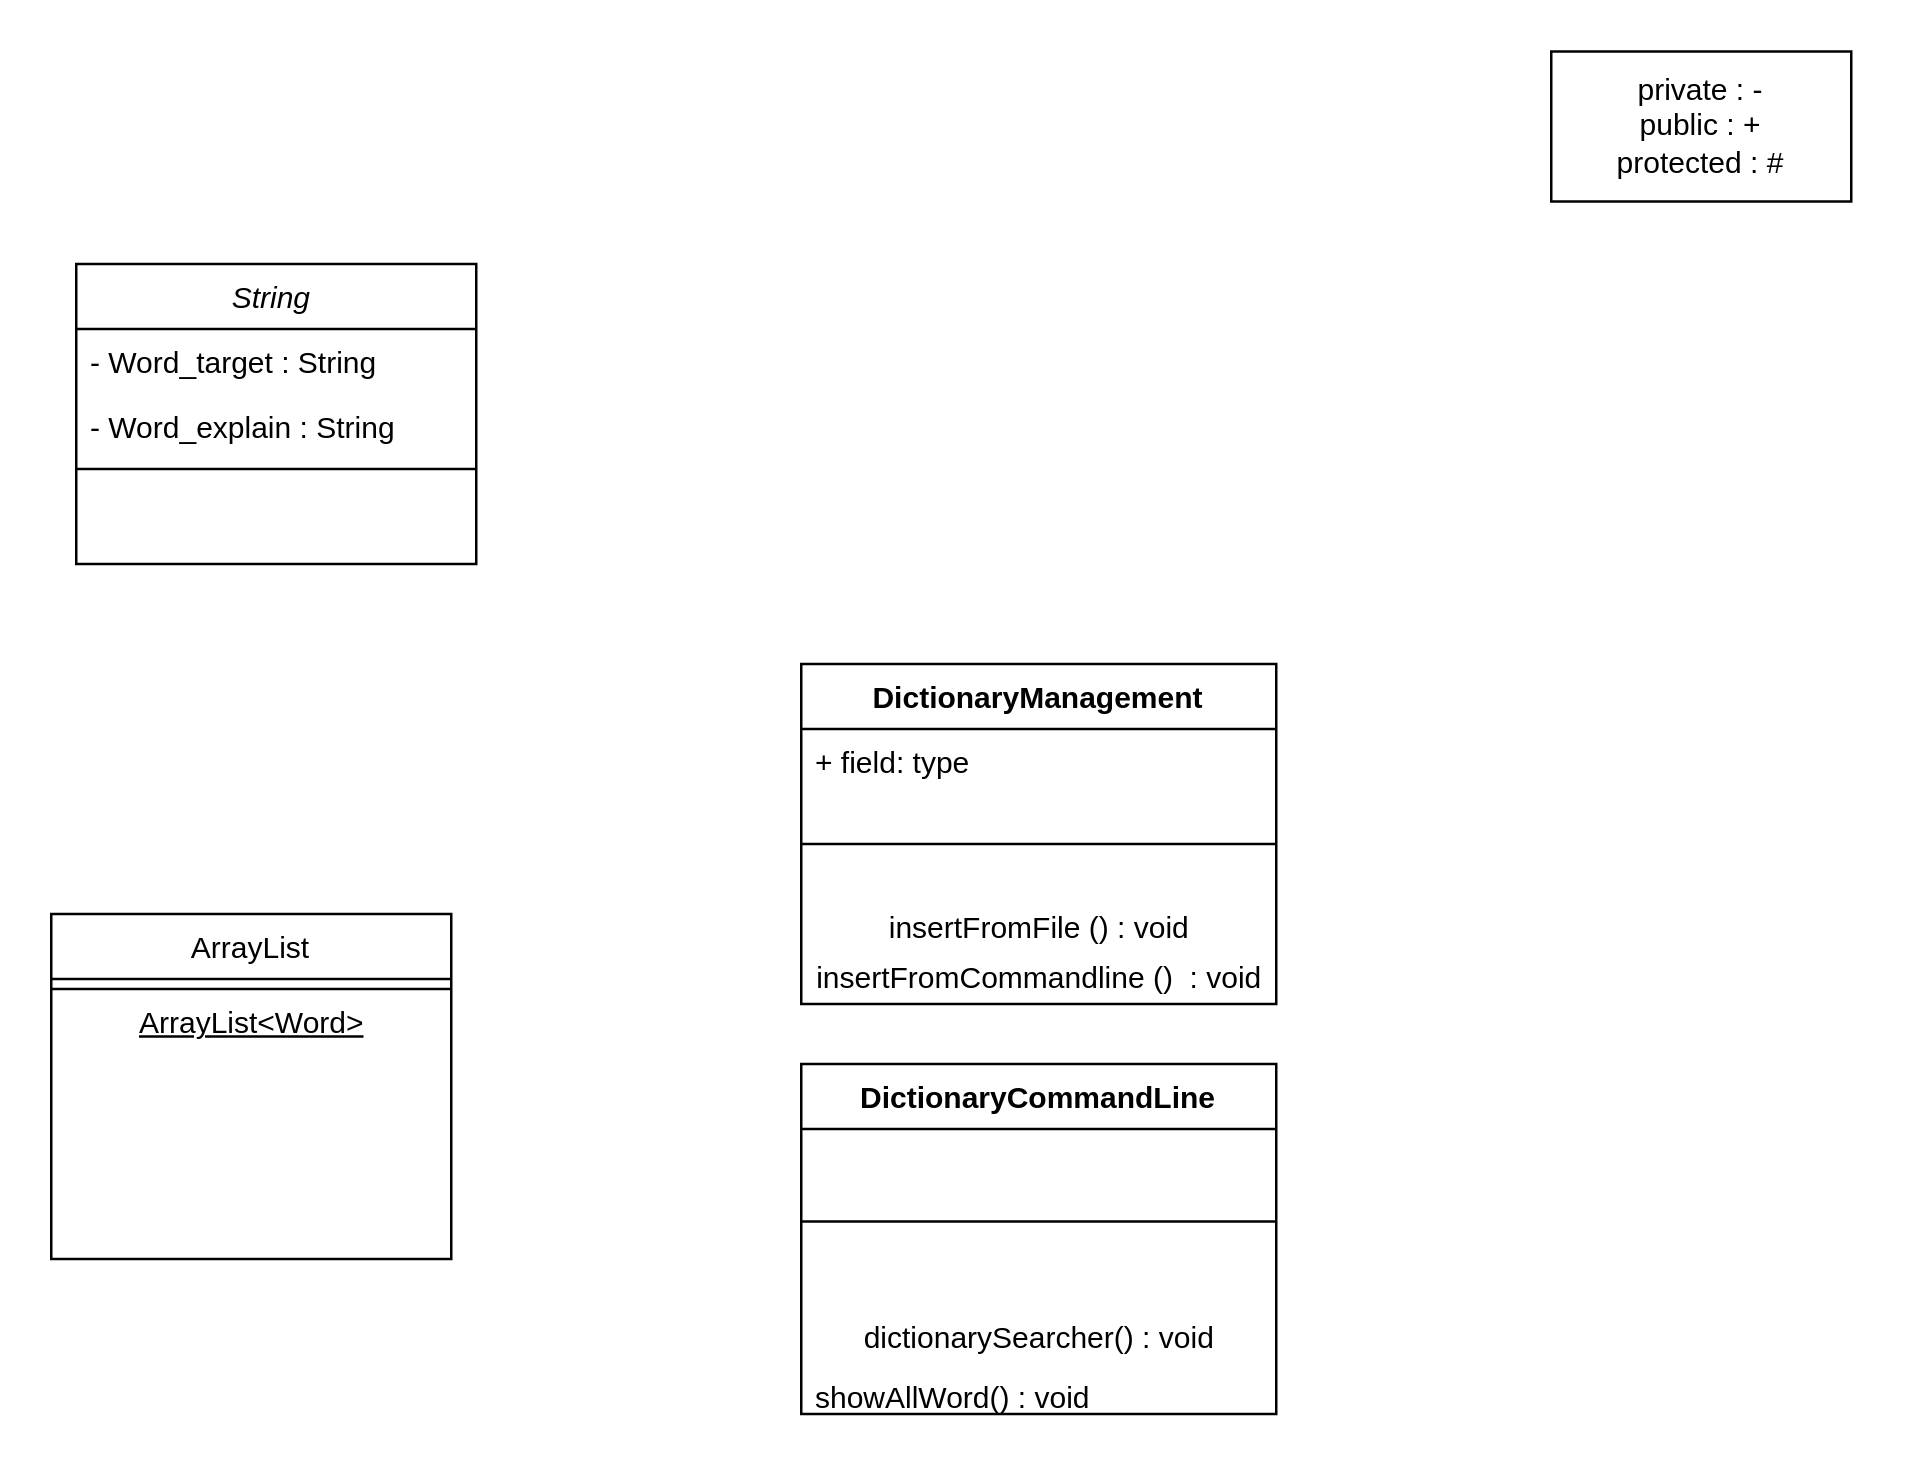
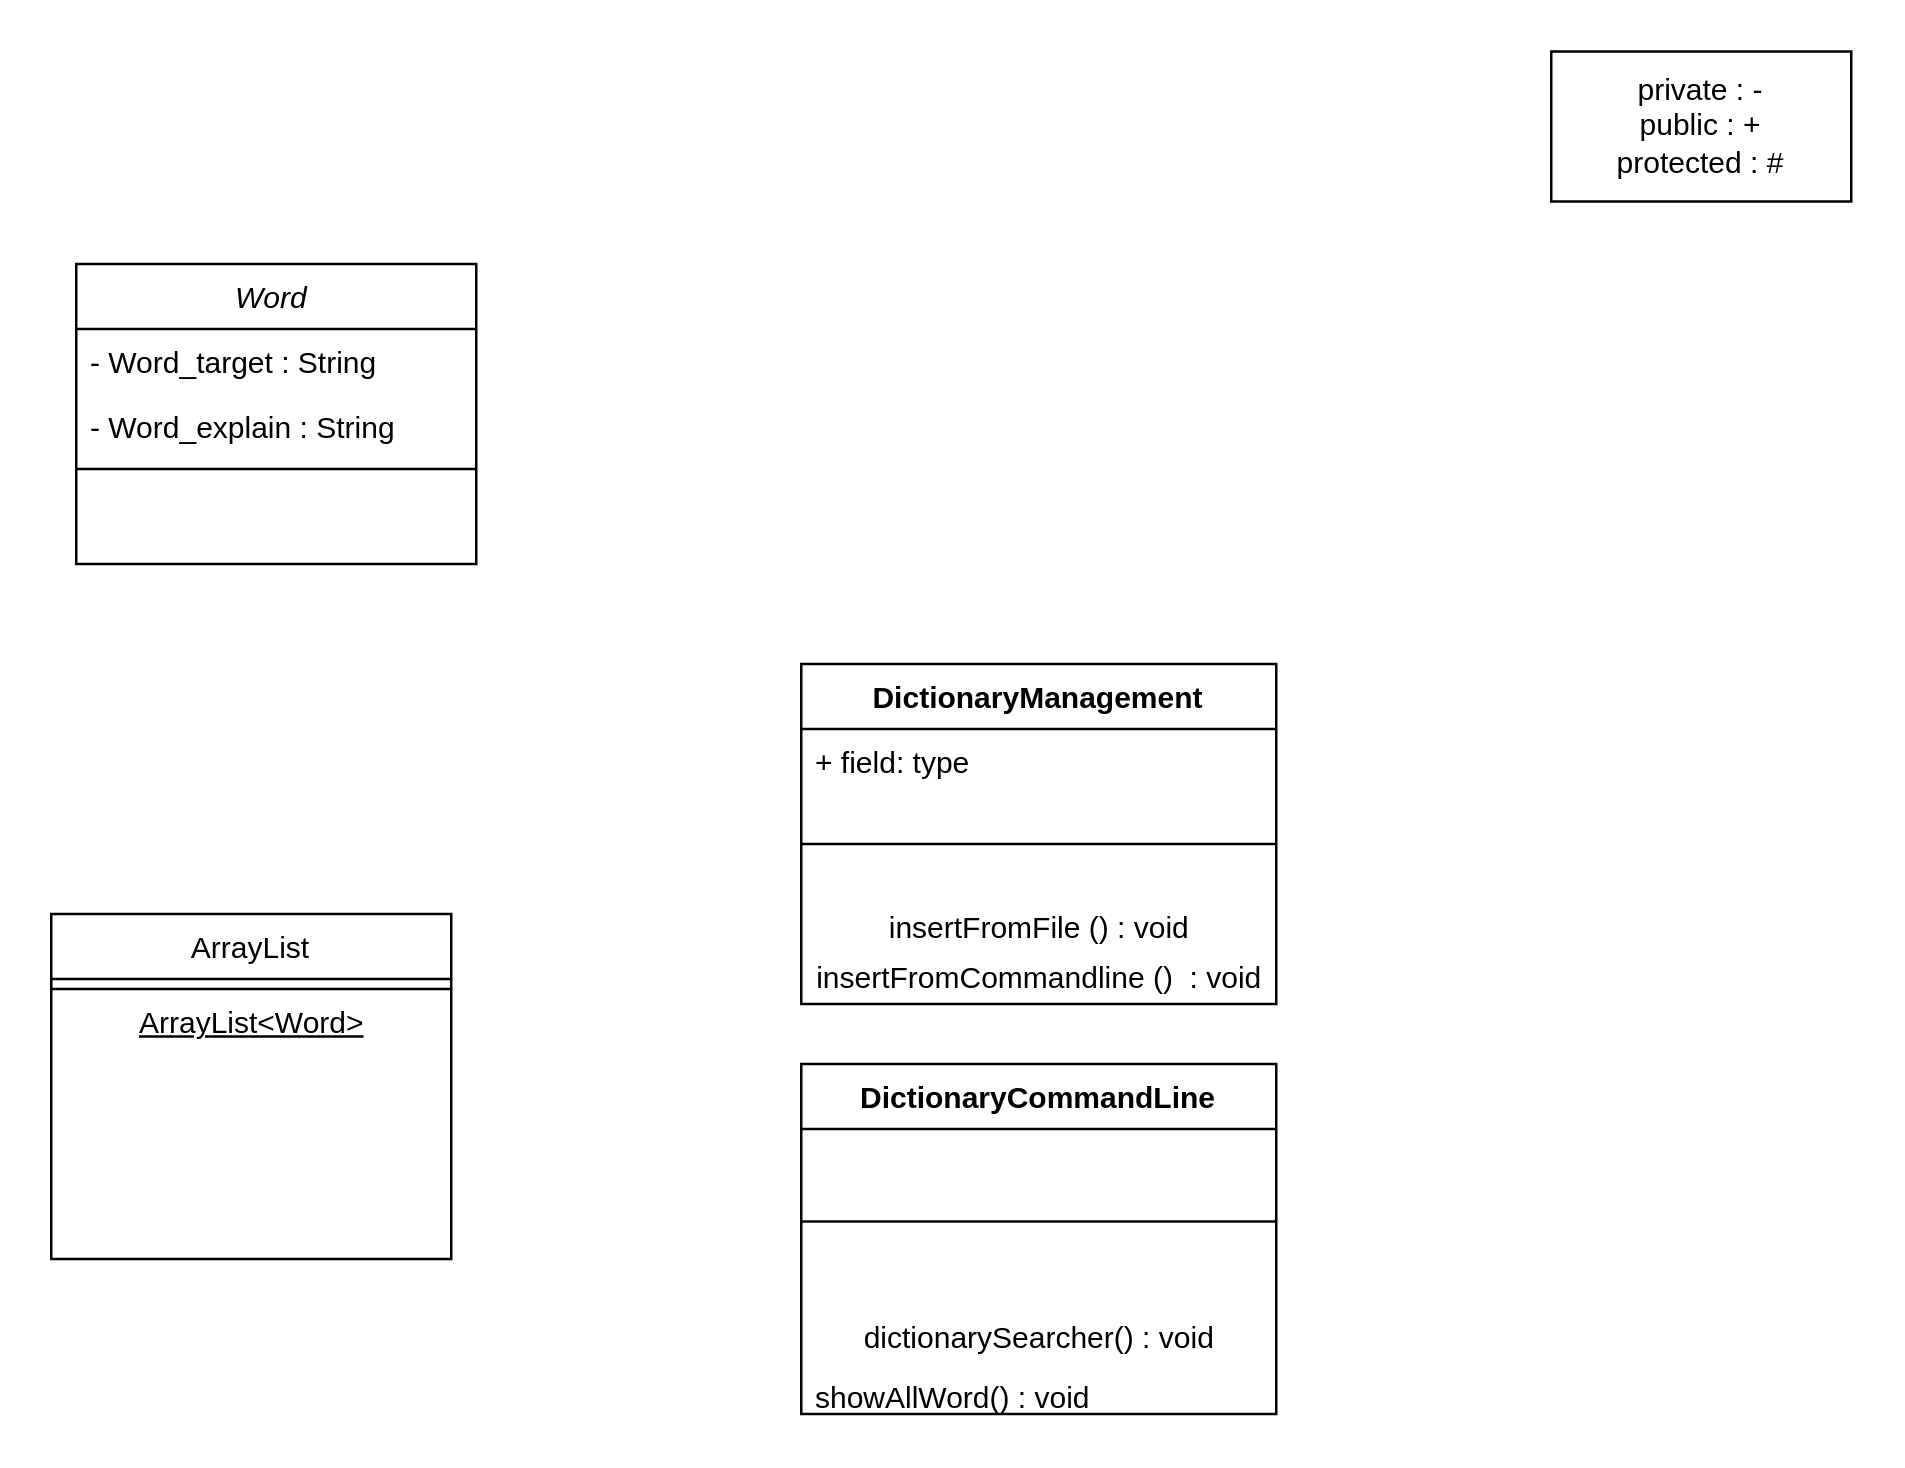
  <mxCell id="0" />
  <mxCell id="1" parent="0" />
- <mxCell id="2" value="String " style="swimlane;fontStyle=2;align=center;verticalAlign=top;childLayout=stackLayout;horizontal=1;startSize=26;horizontalStack=0;resizeParent=1;resizeLast=0;collapsible=1;marginBottom=0;rounded=0;shadow=0;strokeWidth=1;" parent="1" vertex="1"><mxGeometry x="30" y="105" width="160" height="120" as="geometry"><mxRectangle x="230" y="140" width="160" height="26" as="alternateBounds" /></mxGeometry></mxCell>
+ <mxCell id="2" value="Word " style="swimlane;fontStyle=2;align=center;verticalAlign=top;childLayout=stackLayout;horizontal=1;startSize=26;horizontalStack=0;resizeParent=1;resizeLast=0;collapsible=1;marginBottom=0;rounded=0;shadow=0;strokeWidth=1;" parent="1" vertex="1"><mxGeometry x="30" y="105" width="160" height="120" as="geometry"><mxRectangle x="230" y="140" width="160" height="26" as="alternateBounds" /></mxGeometry></mxCell>
  <mxCell id="3" value="- Word_target : String       " style="text;align=left;verticalAlign=top;spacingLeft=4;spacingRight=4;overflow=hidden;rotatable=0;points=[[0,0.5],[1,0.5]];portConstraint=eastwest;" parent="2" vertex="1"><mxGeometry y="26" width="160" height="26" as="geometry" /></mxCell>
  <mxCell id="4" value="- Word_explain : String" style="text;align=left;verticalAlign=top;spacingLeft=4;spacingRight=4;overflow=hidden;rotatable=0;points=[[0,0.5],[1,0.5]];portConstraint=eastwest;rounded=0;shadow=0;html=0;" parent="2" vertex="1"><mxGeometry y="52" width="160" height="26" as="geometry" /></mxCell>
  <mxCell id="5" value="" style="line;html=1;strokeWidth=1;align=left;verticalAlign=middle;spacingTop=-1;spacingLeft=3;spacingRight=3;rotatable=0;labelPosition=right;points=[];portConstraint=eastwest;" parent="2" vertex="1"><mxGeometry y="78" width="160" height="8" as="geometry" /></mxCell>
  <mxCell id="6" value="ArrayList" style="swimlane;fontStyle=0;align=center;verticalAlign=top;childLayout=stackLayout;horizontal=1;startSize=26;horizontalStack=0;resizeParent=1;resizeLast=0;collapsible=1;marginBottom=0;rounded=0;shadow=0;strokeWidth=1;" parent="1" vertex="1"><mxGeometry x="20" y="365" width="160" height="138" as="geometry"><mxRectangle x="130" y="380" width="160" height="26" as="alternateBounds" /></mxGeometry></mxCell>
  <mxCell id="7" value="" style="line;html=1;strokeWidth=1;align=left;verticalAlign=middle;spacingTop=-1;spacingLeft=3;spacingRight=3;rotatable=0;labelPosition=right;points=[];portConstraint=eastwest;" parent="6" vertex="1"><mxGeometry y="26" width="160" height="8" as="geometry" /></mxCell>
  <mxCell id="8" value="&lt;u&gt;ArrayList&amp;lt;Word&amp;gt;&lt;/u&gt;" style="text;html=1;align=center;verticalAlign=middle;resizable=0;points=[];autosize=1;strokeColor=none;fillColor=none;" vertex="1" parent="6"><mxGeometry y="34" width="160" height="20" as="geometry" /></mxCell>
  <mxCell id="9" value="DictionaryManagement" style="swimlane;fontStyle=1;align=center;verticalAlign=top;childLayout=stackLayout;horizontal=1;startSize=26;horizontalStack=0;resizeParent=1;resizeParentMax=0;resizeLast=0;collapsible=1;marginBottom=0;" vertex="1" parent="1"><mxGeometry x="320" y="265" width="190" height="136" as="geometry" /></mxCell>
  <mxCell id="10" value="+ field: type" style="text;strokeColor=none;fillColor=none;align=left;verticalAlign=top;spacingLeft=4;spacingRight=4;overflow=hidden;rotatable=0;points=[[0,0.5],[1,0.5]];portConstraint=eastwest;" vertex="1" parent="9"><mxGeometry y="26" width="190" height="22" as="geometry" /></mxCell>
  <mxCell id="11" value="" style="line;strokeWidth=1;fillColor=none;align=left;verticalAlign=middle;spacingTop=-1;spacingLeft=3;spacingRight=3;rotatable=0;labelPosition=right;points=[];portConstraint=eastwest;" vertex="1" parent="9"><mxGeometry y="48" width="190" height="48" as="geometry" /></mxCell>
  <mxCell id="12" value="insertFromFile () : void" style="text;html=1;align=center;verticalAlign=middle;resizable=0;points=[];autosize=1;strokeColor=none;fillColor=none;" vertex="1" parent="9"><mxGeometry y="96" width="190" height="20" as="geometry" /></mxCell>
  <mxCell id="13" value="insertFromCommandline ()&amp;nbsp; : void" style="text;html=1;align=center;verticalAlign=middle;resizable=0;points=[];autosize=1;strokeColor=none;fillColor=none;" vertex="1" parent="9"><mxGeometry y="116" width="190" height="20" as="geometry" /></mxCell>
  <mxCell id="14" value="private : -&lt;br&gt;public : +&lt;br&gt;protected : #" style="whiteSpace=wrap;html=1;" vertex="1" parent="1"><mxGeometry x="620" y="20" width="120" height="60" as="geometry" /></mxCell>
  <mxCell id="15" value="DictionaryCommandLine" style="swimlane;fontStyle=1;align=center;verticalAlign=top;childLayout=stackLayout;horizontal=1;startSize=26;horizontalStack=0;resizeParent=1;resizeParentMax=0;resizeLast=0;collapsible=1;marginBottom=0;" vertex="1" parent="1"><mxGeometry x="320" y="425" width="190" height="140" as="geometry"><mxRectangle x="600" y="472" width="170" height="26" as="alternateBounds" /></mxGeometry></mxCell>
  <mxCell id="16" value="" style="line;strokeWidth=1;fillColor=none;align=left;verticalAlign=middle;spacingTop=-1;spacingLeft=3;spacingRight=3;rotatable=0;labelPosition=right;points=[];portConstraint=eastwest;" vertex="1" parent="15"><mxGeometry y="26" width="190" height="74" as="geometry" /></mxCell>
  <mxCell id="17" value="&lt;span style=&quot;text-align: left&quot;&gt;dictionarySearcher() : void&lt;/span&gt;" style="text;html=1;align=center;verticalAlign=middle;resizable=0;points=[];autosize=1;strokeColor=none;fillColor=none;" vertex="1" parent="15"><mxGeometry y="100" width="190" height="20" as="geometry" /></mxCell>
  <mxCell id="18" value="showAllWord() : void&#10;" style="text;strokeColor=none;fillColor=none;align=left;verticalAlign=top;spacingLeft=4;spacingRight=4;overflow=hidden;rotatable=0;points=[[0,0.5],[1,0.5]];portConstraint=eastwest;" vertex="1" parent="15"><mxGeometry y="120" width="190" height="20" as="geometry" /></mxCell>
